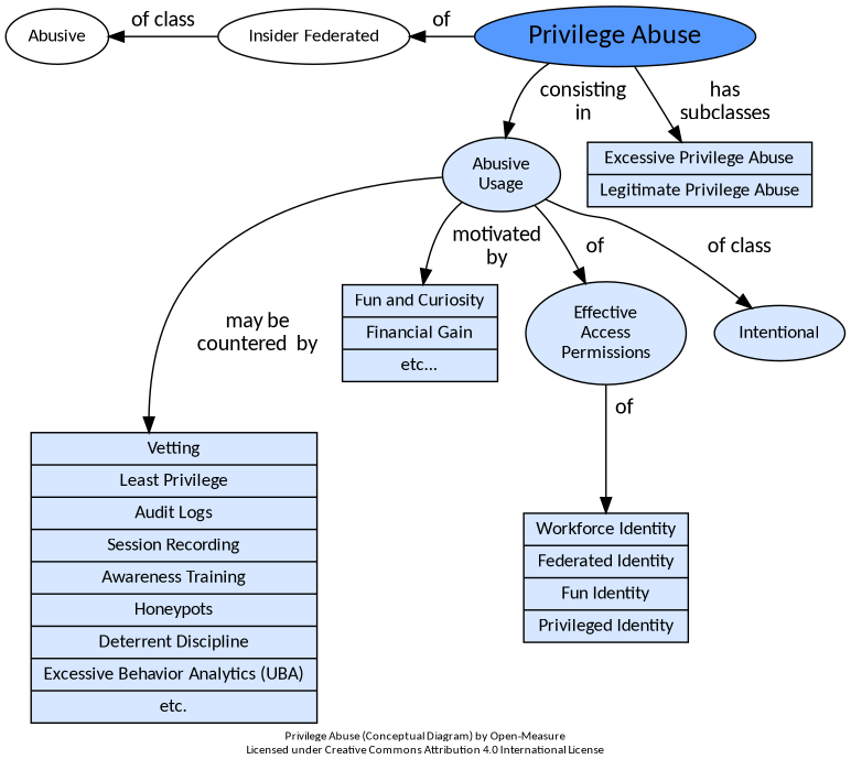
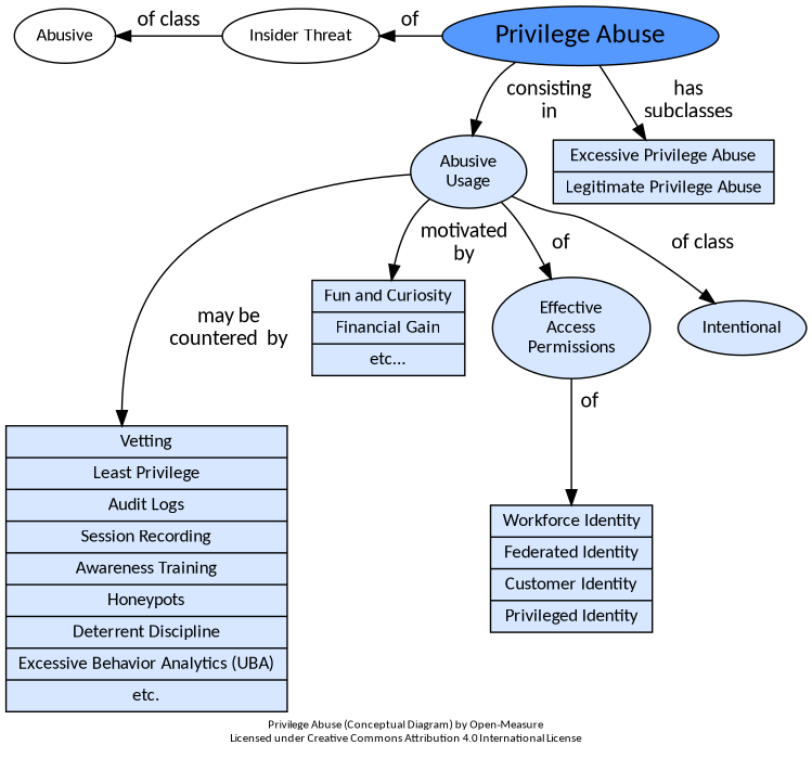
  digraph {
    compound=true
    fontname=Calibri
    fontsize=8
    label="Privilege Abuse (Conceptual Diagram) by Open-Measure\nLicensed under Creative Commons Attribution 4.0 International License"
    newrank=true
    packmode=clust
    rankdir=TB
    ranksep=0
    splines=curve
    node [fillcolor="#d6e7ff" fontname=Calibri fontsize=12 shape=ellipse style=filled]
    edge [fontname=Calibri minlen=1]
-   n1 [color=black fontcolor=black label="{Workforce Identity|Federated Identity|Fun Identity|Privileged Identity}" shape=record]
+   n1 [color=black fontcolor=black label="{Workforce Identity|Federated Identity|Customer Identity|Privileged Identity}" shape=record]
    n2 [color=black fontcolor=black label="{Vetting|Least Privilege|Audit Logs|Session Recording|Awareness Training|Honeypots|Deterrent Discipline|Excessive Behavior Analytics (UBA)|etc. }" shape=record]
    n3 [fillcolor="#ffffff" label=Abusive]
-   n4 [fillcolor="#ffffff" label="Insider Federated"]
+   n4 [fillcolor="#ffffff" label="Insider Threat"]
    n5 [fillcolor="#5599ff" fontsize=18 label="Privilege Abuse"]
    n6 [label="Abusive\nUsage"]
    n7 [color=black fontcolor=black label="{Excessive Privilege Abuse|Legitimate Privilege Abuse}" shape=record]
    n8 [color=black fontcolor=black label="{Fun and Curiosity|Financial Gain|etc...}" shape=record]
    n9 [label="Effective\nAccess\nPermissions"]
    n10 [label=Intentional]
    subgraph sub_1 {
      rank=same
      n1
      n2
    }
    subgraph sub_2 {
      rank=same
      n3
      n4
      n5
    }
    n3 -> n4 [dir=back label="  of class  " weight=10]
    n4 -> n5 [dir=back label="  of  " weight=10]
    n5 -> n6 [label="  consisting  \n  in  "]
    n5 -> n7 [label="  has  \n  subclasses  "]
    n6 -> n2 [label="  may be  \n  countered  by  "]
    n6 -> n8 [label="  motivated  \n  by  "]
    n6 -> n9 [label="  of  "]
    n6 -> n10 [label="  of class  "]
    n9 -> n1 [label="  of  "]
  }
